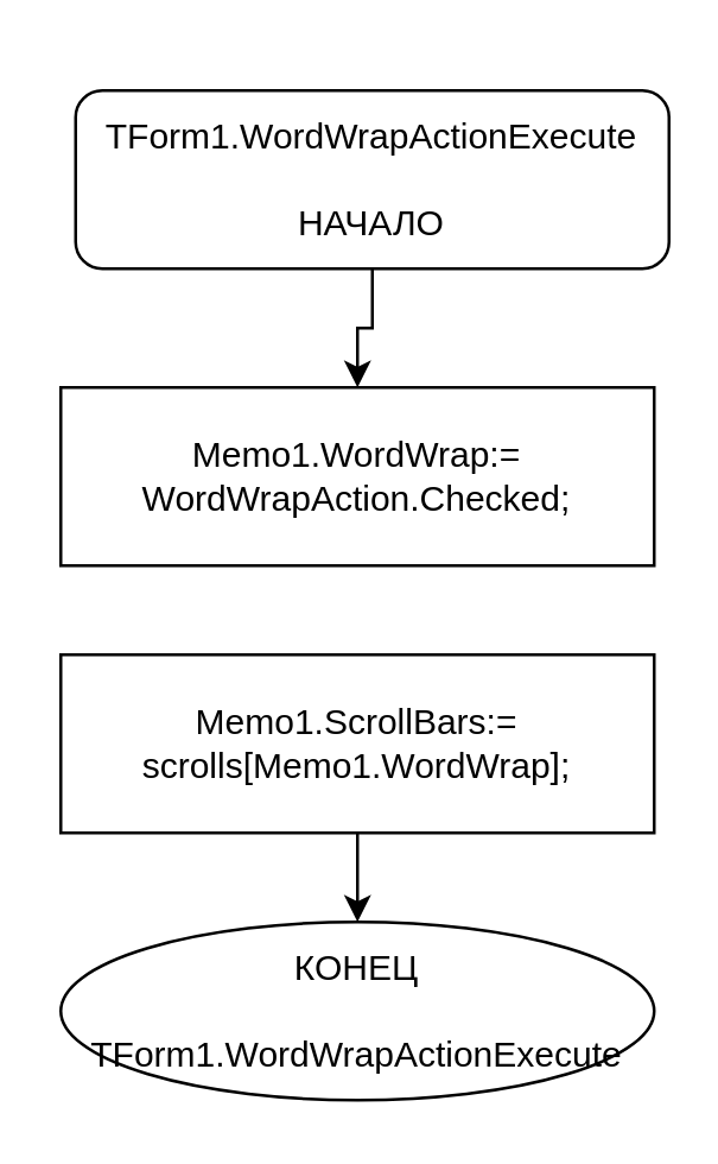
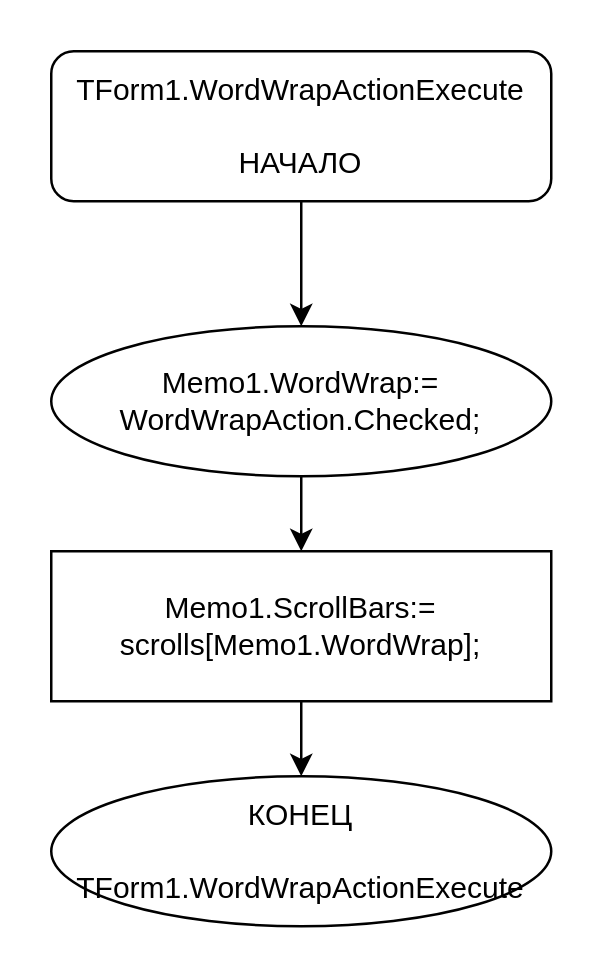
  <mxCell id="0" />
  <mxCell id="1" parent="0" />
  <mxCell id="2" style="edgeStyle=orthogonalEdgeStyle;rounded=0;orthogonalLoop=1;jettySize=auto;html=1;exitX=0.5;exitY=1;exitDx=0;exitDy=0;entryX=0.5;entryY=0;entryDx=0;entryDy=0;" edge="1" parent="1" source="3" target="5"><mxGeometry relative="1" as="geometry" /></mxCell>
- <mxCell id="3" value="TForm1.WordWrapActionExecute&lt;br&gt;&lt;br&gt;НАЧАЛО" style="rounded=1;whiteSpace=wrap;html=1;" vertex="1" parent="1"><mxGeometry x="25" y="30" width="200" height="60" as="geometry" /></mxCell>
- <mxCell id="5" value="Memo1.WordWrap:= WordWrapAction.Checked;" style="rounded=0;whiteSpace=wrap;html=1;" vertex="1" parent="1"><mxGeometry x="20" y="130" width="200" height="60" as="geometry" /></mxCell>
+ <mxCell id="3" value="TForm1.WordWrapActionExecute&lt;br&gt;&lt;br&gt;НАЧАЛО" style="rounded=1;whiteSpace=wrap;html=1;" vertex="1" parent="1"><mxGeometry x="20" y="20" width="200" height="60" as="geometry" /></mxCell>
+ <mxCell id="4" style="edgeStyle=orthogonalEdgeStyle;rounded=0;orthogonalLoop=1;jettySize=auto;html=1;exitX=0.5;exitY=1;exitDx=0;exitDy=0;entryX=0.5;entryY=0;entryDx=0;entryDy=0;" edge="1" parent="1" source="5" target="8"><mxGeometry relative="1" as="geometry" /></mxCell>
+ <mxCell id="5" value="Memo1.WordWrap:= WordWrapAction.Checked;" style="ellipse;whiteSpace=wrap;html=1;" vertex="1" parent="1"><mxGeometry x="20" y="130" width="200" height="60" as="geometry" /></mxCell>
  <mxCell id="6" value="КОНЕЦ&lt;br&gt;&lt;br&gt;TForm1.WordWrapActionExecute" style="ellipse;whiteSpace=wrap;html=1;" vertex="1" parent="1"><mxGeometry x="20" y="310" width="200" height="60" as="geometry" /></mxCell>
  <mxCell id="7" style="edgeStyle=orthogonalEdgeStyle;rounded=0;orthogonalLoop=1;jettySize=auto;html=1;exitX=0.5;exitY=1;exitDx=0;exitDy=0;entryX=0.5;entryY=0;entryDx=0;entryDy=0;" edge="1" parent="1" source="8" target="6"><mxGeometry relative="1" as="geometry" /></mxCell>
  <mxCell id="8" value="Memo1.ScrollBars:= scrolls[Memo1.WordWrap];" style="rounded=0;whiteSpace=wrap;html=1;" vertex="1" parent="1"><mxGeometry x="20" y="220" width="200" height="60" as="geometry" /></mxCell>
